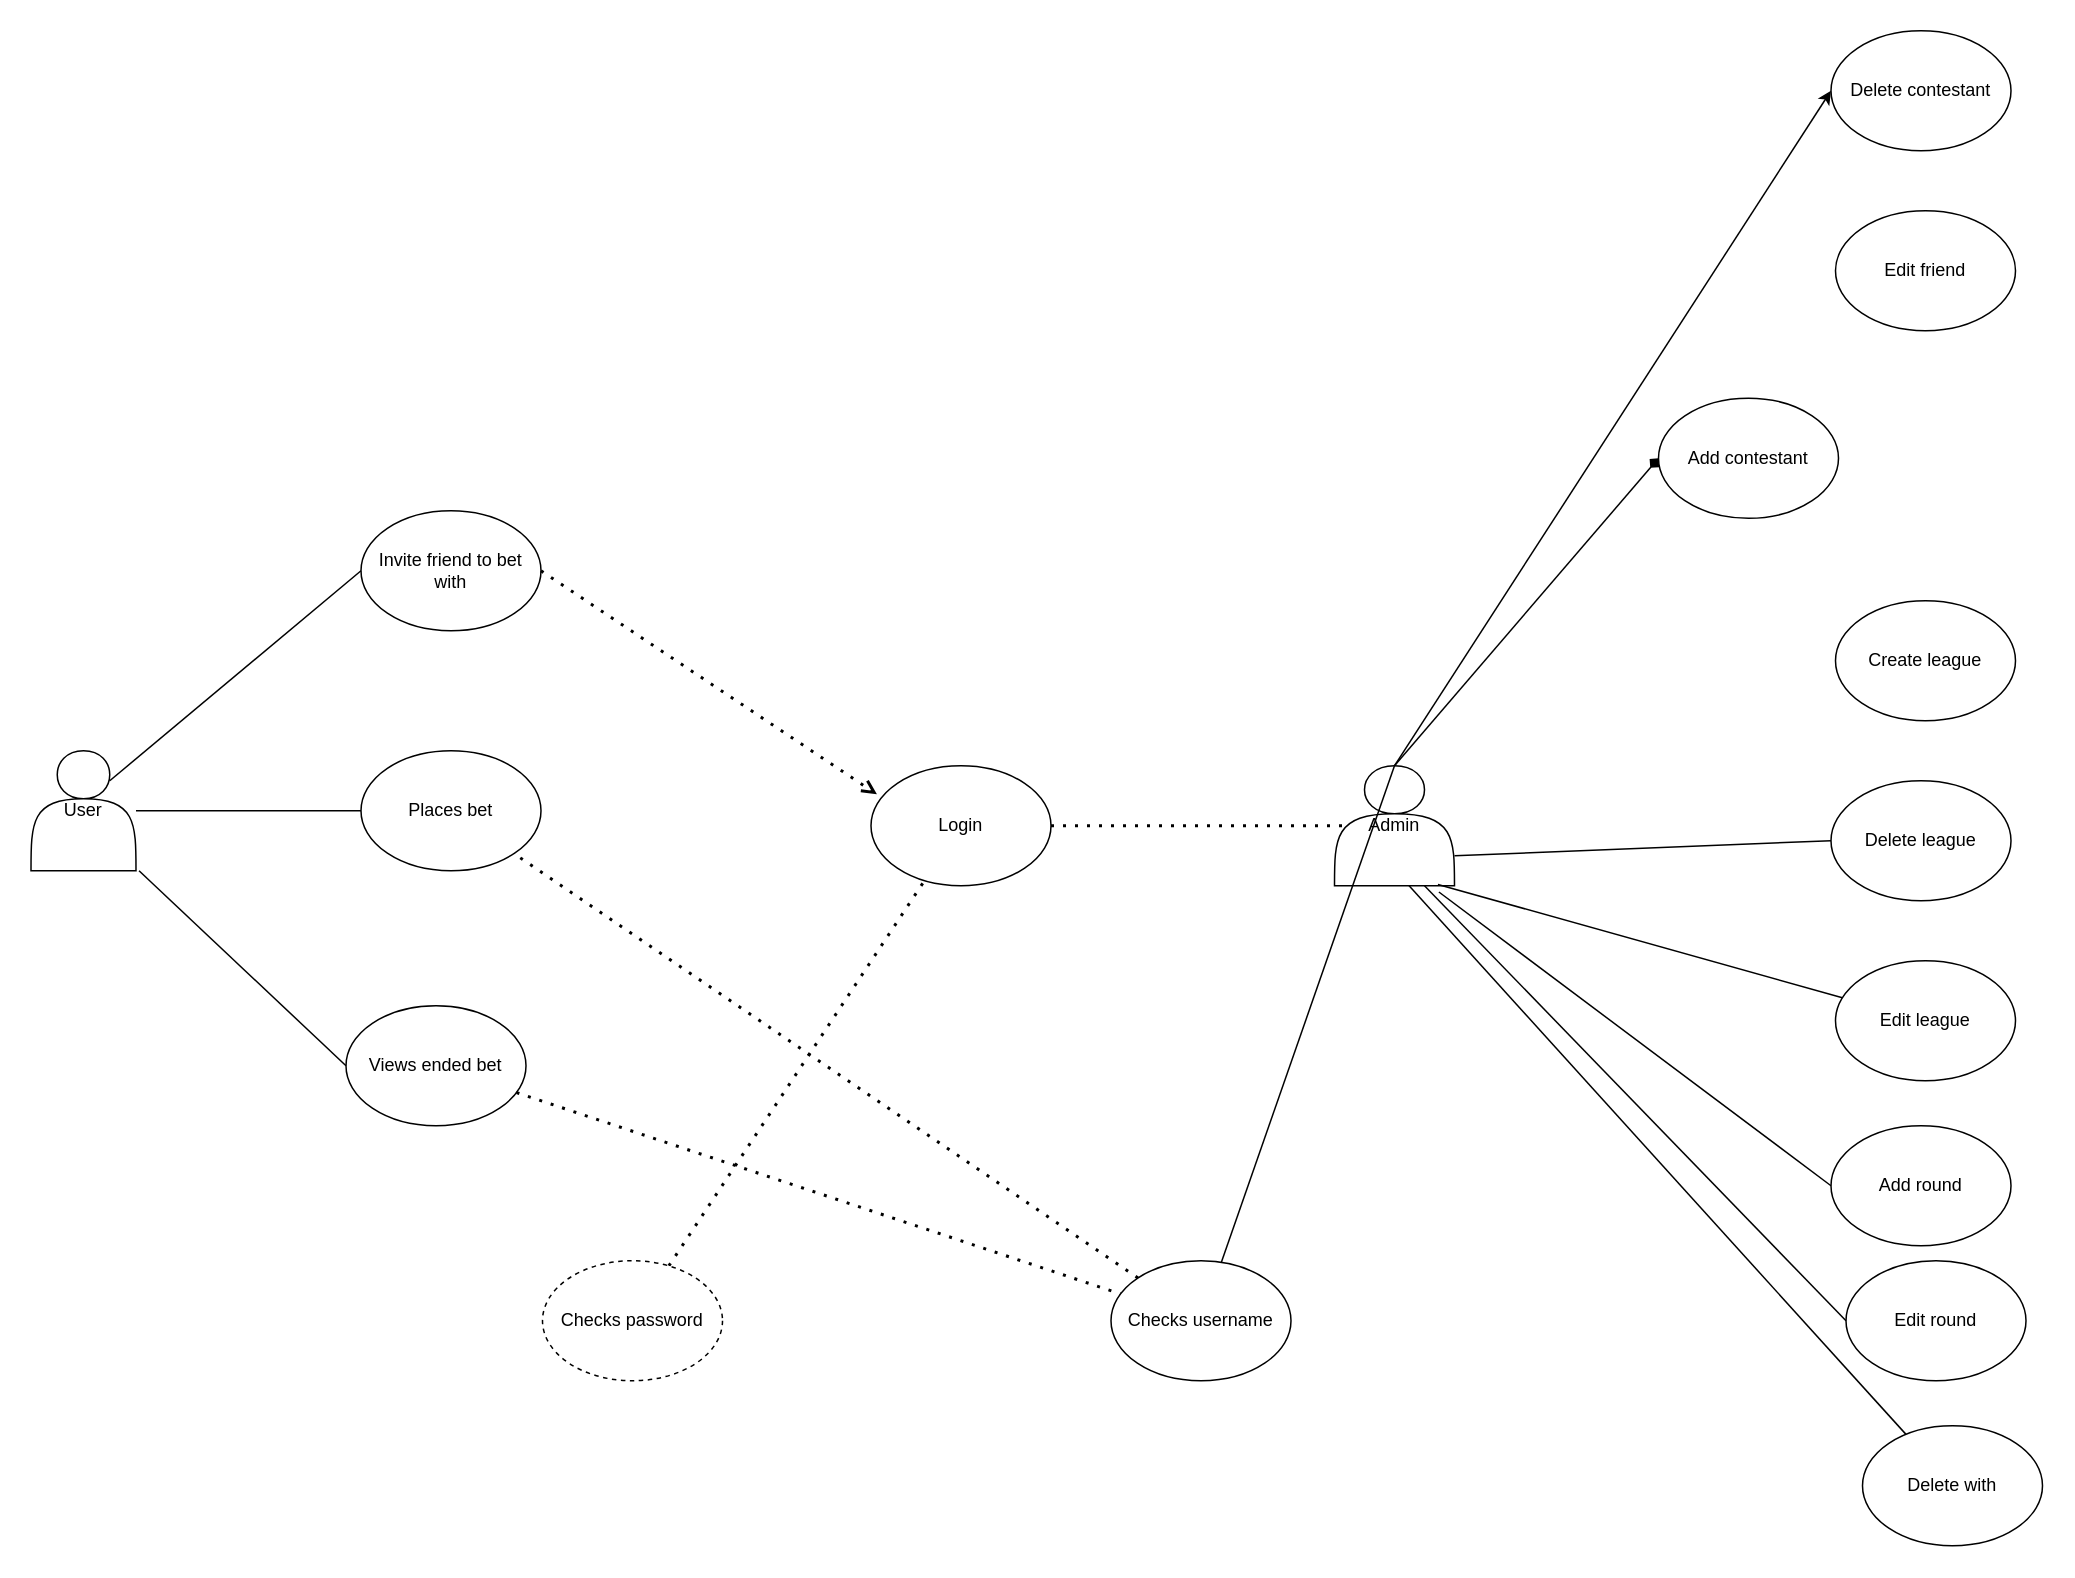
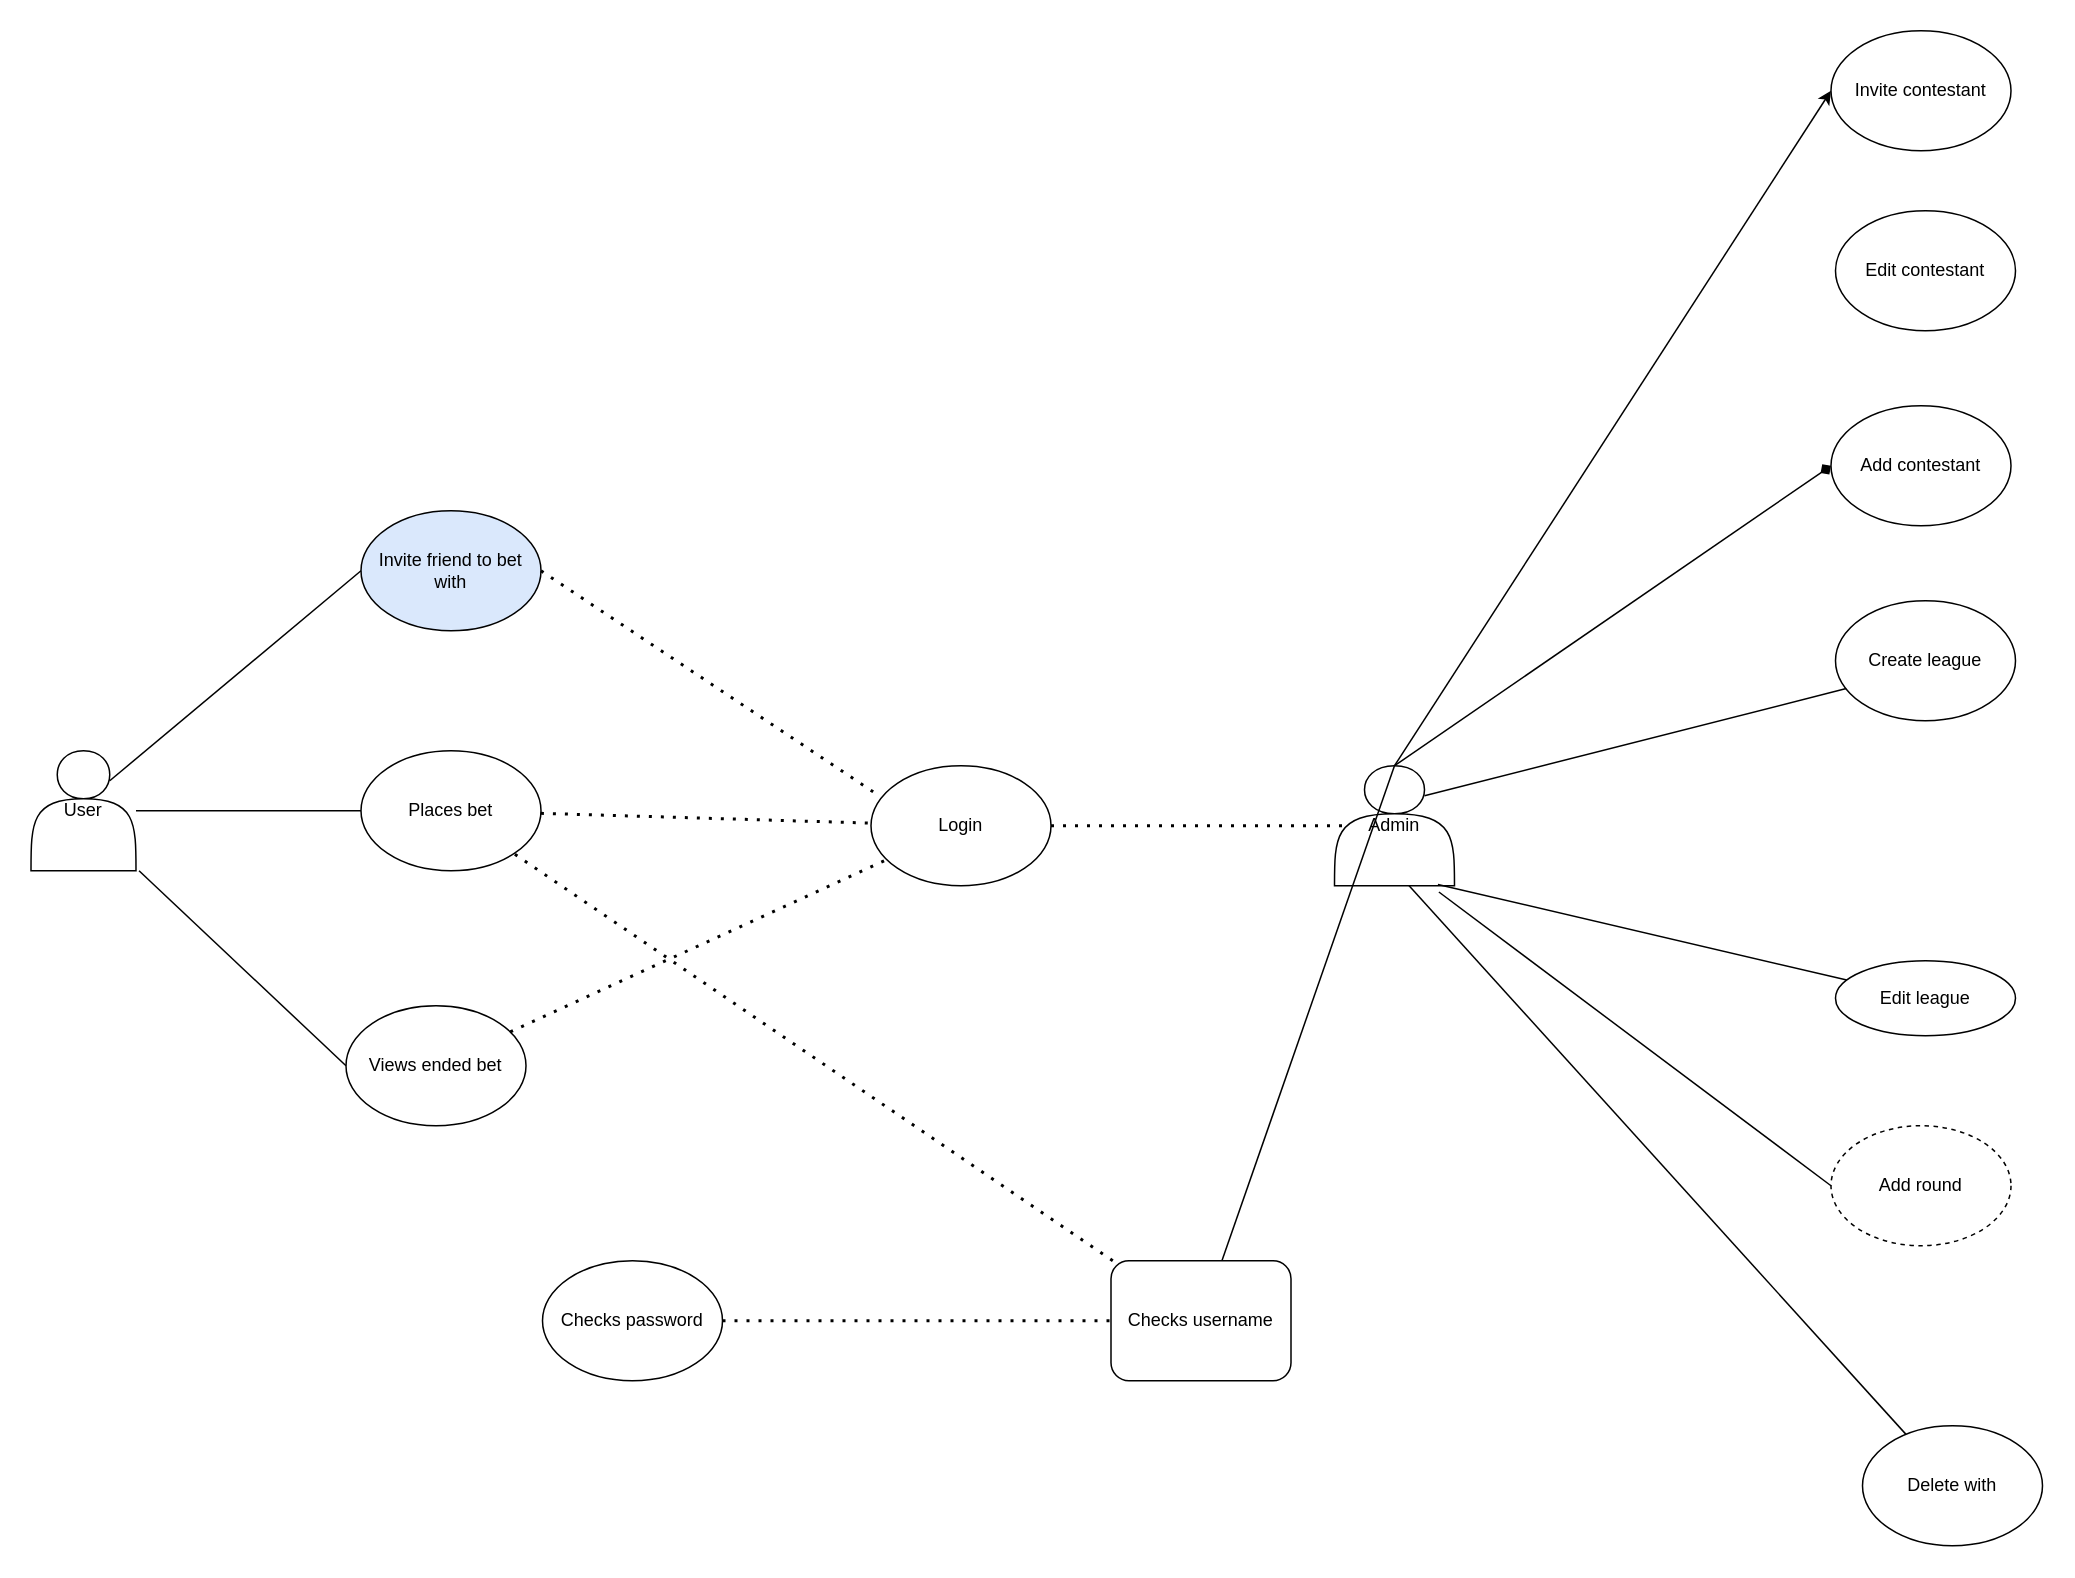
  <mxCell id="0" />
  <mxCell id="1" parent="0" />
  <mxCell id="2" value="User" style="shape=actor;whiteSpace=wrap;html=1;" vertex="1" parent="1"><mxGeometry x="20" y="500" width="70" height="80" as="geometry" /></mxCell>
- <mxCell id="3" value="Invite friend to bet with" style="ellipse;whiteSpace=wrap;html=1;" vertex="1" parent="1"><mxGeometry x="240" y="340" width="120" height="80" as="geometry" /></mxCell>
+ <mxCell id="3" value="Invite friend to bet with" style="ellipse;whiteSpace=wrap;html=1;fillColor=#dae8fc;" vertex="1" parent="1"><mxGeometry x="240" y="340" width="120" height="80" as="geometry" /></mxCell>
  <mxCell id="4" value="" style="endArrow=none;html=1;exitX=0.75;exitY=0.25;exitDx=0;exitDy=0;exitPerimeter=0;entryX=0;entryY=0.5;entryDx=0;entryDy=0;" edge="1" parent="1" source="2" target="3"><mxGeometry width="50" height="50" relative="1" as="geometry"><mxPoint x="180" y="550" as="sourcePoint" /><mxPoint x="230" y="500" as="targetPoint" /></mxGeometry></mxCell>
  <mxCell id="5" value="Places bet" style="ellipse;whiteSpace=wrap;html=1;" vertex="1" parent="1"><mxGeometry x="240" y="500" width="120" height="80" as="geometry" /></mxCell>
  <mxCell id="6" value="" style="endArrow=none;html=1;entryX=0;entryY=0.5;entryDx=0;entryDy=0;" edge="1" parent="1" source="2" target="5"><mxGeometry width="50" height="50" relative="1" as="geometry"><mxPoint x="100" y="600" as="sourcePoint" /><mxPoint x="150" y="550" as="targetPoint" /></mxGeometry></mxCell>
  <mxCell id="7" value="Views ended bet" style="ellipse;whiteSpace=wrap;html=1;" vertex="1" parent="1"><mxGeometry x="230" y="670" width="120" height="80" as="geometry" /></mxCell>
  <mxCell id="8" value="" style="endArrow=none;html=1;entryX=0;entryY=0.5;entryDx=0;entryDy=0;exitX=1.029;exitY=1;exitDx=0;exitDy=0;exitPerimeter=0;" edge="1" parent="1" source="2" target="7"><mxGeometry width="50" height="50" relative="1" as="geometry"><mxPoint x="40" y="690" as="sourcePoint" /><mxPoint x="90" y="640" as="targetPoint" /></mxGeometry></mxCell>
  <mxCell id="9" value="Login" style="ellipse;whiteSpace=wrap;html=1;" vertex="1" parent="1"><mxGeometry x="580" y="510" width="120" height="80" as="geometry" /></mxCell>
- <mxCell id="10" value="" style="endArrow=open;dashed=1;html=1;dashPattern=1 3;strokeWidth=2;exitX=1;exitY=0.5;exitDx=0;exitDy=0;entryX=0.033;entryY=0.238;entryDx=0;entryDy=0;entryPerimeter=0;" edge="1" parent="1" source="3" target="9"><mxGeometry width="50" height="50" relative="1" as="geometry"><mxPoint x="480" y="610" as="sourcePoint" /><mxPoint x="530" y="560" as="targetPoint" /></mxGeometry></mxCell>
- <mxCell id="12" value="" style="endArrow=none;dashed=1;html=1;dashPattern=1 3;strokeWidth=2;" edge="1" parent="1" source="7" target="15"><mxGeometry width="50" height="50" relative="1" as="geometry"><mxPoint x="540" y="670" as="sourcePoint" /><mxPoint x="590" y="620" as="targetPoint" /></mxGeometry></mxCell>
- <mxCell id="13" value="" style="endArrow=none;dashed=1;html=1;dashPattern=1 3;strokeWidth=2;" edge="1" parent="1" source="14" target="9"><mxGeometry width="50" height="50" relative="1" as="geometry"><mxPoint x="420" y="860" as="sourcePoint" /><mxPoint x="670" y="680" as="targetPoint" /></mxGeometry></mxCell>
- <mxCell id="14" value="Checks password" style="ellipse;whiteSpace=wrap;html=1;dashed=1;" vertex="1" parent="1"><mxGeometry x="361" y="840" width="120" height="80" as="geometry" /></mxCell>
- <mxCell id="15" value="Checks username" style="ellipse;whiteSpace=wrap;html=1;" vertex="1" parent="1"><mxGeometry x="740" y="840" width="120" height="80" as="geometry" /></mxCell>
+ <mxCell id="10" value="" style="endArrow=none;dashed=1;html=1;dashPattern=1 3;strokeWidth=2;exitX=1;exitY=0.5;exitDx=0;exitDy=0;entryX=0.033;entryY=0.238;entryDx=0;entryDy=0;entryPerimeter=0;" edge="1" parent="1" source="3" target="9"><mxGeometry width="50" height="50" relative="1" as="geometry"><mxPoint x="480" y="610" as="sourcePoint" /><mxPoint x="530" y="560" as="targetPoint" /></mxGeometry></mxCell>
+ <mxCell id="11" value="" style="endArrow=none;dashed=1;html=1;dashPattern=1 3;strokeWidth=2;" edge="1" parent="1" source="5" target="9"><mxGeometry width="50" height="50" relative="1" as="geometry"><mxPoint x="370" y="540" as="sourcePoint" /><mxPoint x="530" y="510" as="targetPoint" /></mxGeometry></mxCell>
+ <mxCell id="12" value="" style="endArrow=none;dashed=1;html=1;dashPattern=1 3;strokeWidth=2;" edge="1" parent="1" source="7" target="9"><mxGeometry width="50" height="50" relative="1" as="geometry"><mxPoint x="540" y="670" as="sourcePoint" /><mxPoint x="590" y="620" as="targetPoint" /></mxGeometry></mxCell>
+ <mxCell id="13" value="" style="endArrow=none;dashed=1;html=1;dashPattern=1 3;strokeWidth=2;" edge="1" parent="1" source="14" target="15"><mxGeometry width="50" height="50" relative="1" as="geometry"><mxPoint x="420" y="860" as="sourcePoint" /><mxPoint x="670" y="680" as="targetPoint" /></mxGeometry></mxCell>
+ <mxCell id="14" value="Checks password" style="ellipse;whiteSpace=wrap;html=1;" vertex="1" parent="1"><mxGeometry x="361" y="840" width="120" height="80" as="geometry" /></mxCell>
+ <mxCell id="15" value="Checks username" style="whiteSpace=wrap;html=1;rounded=1;" vertex="1" parent="1"><mxGeometry x="740" y="840" width="120" height="80" as="geometry" /></mxCell>
  <mxCell id="16" value="" style="endArrow=none;dashed=1;html=1;dashPattern=1 3;strokeWidth=2;" edge="1" parent="1" source="15" target="5"><mxGeometry width="50" height="50" relative="1" as="geometry"><mxPoint x="760" y="810" as="sourcePoint" /><mxPoint x="810" y="760" as="targetPoint" /></mxGeometry></mxCell>
  <mxCell id="17" value="" style="endArrow=none;dashed=1;html=1;dashPattern=1 3;strokeWidth=2;exitX=1;exitY=0.5;exitDx=0;exitDy=0;entryX=0.1;entryY=0.5;entryDx=0;entryDy=0;entryPerimeter=0;" edge="1" parent="1" source="9" target="18"><mxGeometry width="50" height="50" relative="1" as="geometry"><mxPoint x="840" y="610" as="sourcePoint" /><mxPoint x="1000" y="550" as="targetPoint" /></mxGeometry></mxCell>
  <mxCell id="18" value="Admin" style="shape=actor;whiteSpace=wrap;html=1;" vertex="1" parent="1"><mxGeometry x="889" y="510" width="80" height="80" as="geometry" /></mxCell>
  <mxCell id="19" value="Create league" style="ellipse;whiteSpace=wrap;html=1;" vertex="1" parent="1"><mxGeometry x="1223" y="400" width="120" height="80" as="geometry" /></mxCell>
- <mxCell id="21" value="Delete league" style="ellipse;whiteSpace=wrap;html=1;" vertex="1" parent="1"><mxGeometry x="1220" y="520" width="120" height="80" as="geometry" /></mxCell>
- <mxCell id="22" value="Edit league" style="ellipse;whiteSpace=wrap;html=1;" vertex="1" parent="1"><mxGeometry x="1223" y="640" width="120" height="80" as="geometry" /></mxCell>
- <mxCell id="23" value="" style="endArrow=none;html=1;entryX=0;entryY=0.5;entryDx=0;entryDy=0;exitX=1;exitY=0.75;exitDx=0;exitDy=0;" edge="1" parent="1" source="18" target="21"><mxGeometry width="50" height="50" relative="1" as="geometry"><mxPoint x="1090" y="680" as="sourcePoint" /><mxPoint x="1140" y="630" as="targetPoint" /></mxGeometry></mxCell>
+ <mxCell id="20" value="" style="endArrow=none;html=1;entryX=0.06;entryY=0.732;entryDx=0;entryDy=0;entryPerimeter=0;exitX=0.75;exitY=0.25;exitDx=0;exitDy=0;exitPerimeter=0;" edge="1" parent="1" source="18" target="19"><mxGeometry width="50" height="50" relative="1" as="geometry"><mxPoint x="1100" y="660" as="sourcePoint" /><mxPoint x="1150" y="610" as="targetPoint" /></mxGeometry></mxCell>
+ <mxCell id="22" value="Edit league" style="ellipse;whiteSpace=wrap;html=1;" vertex="1" parent="1"><mxGeometry x="1223" y="640" width="120" height="50" as="geometry" /></mxCell>
  <mxCell id="24" value="" style="endArrow=none;html=1;exitX=0.862;exitY=0.989;exitDx=0;exitDy=0;exitPerimeter=0;" edge="1" parent="1" source="18" target="22"><mxGeometry width="50" height="50" relative="1" as="geometry"><mxPoint x="1010" y="700" as="sourcePoint" /><mxPoint x="1180" y="750" as="targetPoint" /></mxGeometry></mxCell>
  <mxCell id="25" value="" style="endArrow=diamond;html=1;exitX=0.5;exitY=0;exitDx=0;exitDy=0;entryX=0;entryY=0.5;entryDx=0;entryDy=0;" edge="1" parent="1" source="18" target="26"><mxGeometry width="50" height="50" relative="1" as="geometry"><mxPoint x="940" y="380" as="sourcePoint" /><mxPoint x="990" y="330" as="targetPoint" /></mxGeometry></mxCell>
- <mxCell id="26" value="Add contestant" style="ellipse;whiteSpace=wrap;html=1;" vertex="1" parent="1"><mxGeometry x="1105" y="265" width="120" height="80" as="geometry" /></mxCell>
- <mxCell id="27" value="Edit friend" style="ellipse;whiteSpace=wrap;html=1;" vertex="1" parent="1"><mxGeometry x="1223" y="140" width="120" height="80" as="geometry" /></mxCell>
- <mxCell id="28" value="Delete contestant" style="ellipse;whiteSpace=wrap;html=1;" vertex="1" parent="1"><mxGeometry x="1220" y="20" width="120" height="80" as="geometry" /></mxCell>
+ <mxCell id="26" value="Add contestant" style="ellipse;whiteSpace=wrap;html=1;" vertex="1" parent="1"><mxGeometry x="1220" y="270" width="120" height="80" as="geometry" /></mxCell>
+ <mxCell id="27" value="Edit contestant" style="ellipse;whiteSpace=wrap;html=1;" vertex="1" parent="1"><mxGeometry x="1223" y="140" width="120" height="80" as="geometry" /></mxCell>
+ <mxCell id="28" value="Invite contestant" style="ellipse;whiteSpace=wrap;html=1;" vertex="1" parent="1"><mxGeometry x="1220" y="20" width="120" height="80" as="geometry" /></mxCell>
  <mxCell id="29" value="" style="endArrow=none;html=1;exitX=0.5;exitY=0;exitDx=0;exitDy=0;" edge="1" parent="1" source="18" target="15"><mxGeometry width="50" height="50" relative="1" as="geometry"><mxPoint x="940" y="510" as="sourcePoint" /><mxPoint x="990" y="330" as="targetPoint" /></mxGeometry></mxCell>
  <mxCell id="30" value="" style="endArrow=classic;html=1;entryX=0;entryY=0.5;entryDx=0;entryDy=0;exitX=0.5;exitY=0;exitDx=0;exitDy=0;" edge="1" parent="1" source="18" target="28"><mxGeometry width="50" height="50" relative="1" as="geometry"><mxPoint x="1020" y="170" as="sourcePoint" /><mxPoint x="1070" y="120" as="targetPoint" /></mxGeometry></mxCell>
- <mxCell id="31" value="Add round" style="ellipse;whiteSpace=wrap;html=1;" vertex="1" parent="1"><mxGeometry x="1220" y="750" width="120" height="80" as="geometry" /></mxCell>
- <mxCell id="32" value="Edit round" style="ellipse;whiteSpace=wrap;html=1;" vertex="1" parent="1"><mxGeometry x="1230" y="840" width="120" height="80" as="geometry" /></mxCell>
+ <mxCell id="31" value="Add round" style="ellipse;whiteSpace=wrap;html=1;dashed=1;" vertex="1" parent="1"><mxGeometry x="1220" y="750" width="120" height="80" as="geometry" /></mxCell>
  <mxCell id="33" value="Delete with" style="ellipse;whiteSpace=wrap;html=1;" vertex="1" parent="1"><mxGeometry x="1241" y="950" width="120" height="80" as="geometry" /></mxCell>
  <mxCell id="34" value="" style="endArrow=none;html=1;entryX=0;entryY=0.5;entryDx=0;entryDy=0;exitX=0.87;exitY=1.052;exitDx=0;exitDy=0;exitPerimeter=0;" edge="1" parent="1" source="18" target="31"><mxGeometry width="50" height="50" relative="1" as="geometry"><mxPoint x="890" y="740" as="sourcePoint" /><mxPoint x="940" y="690" as="targetPoint" /></mxGeometry></mxCell>
- <mxCell id="35" value="" style="endArrow=none;html=1;entryX=0;entryY=0.5;entryDx=0;entryDy=0;exitX=0.75;exitY=1;exitDx=0;exitDy=0;" edge="1" parent="1" source="18" target="32"><mxGeometry width="50" height="50" relative="1" as="geometry"><mxPoint x="1110" y="950" as="sourcePoint" /><mxPoint x="1160" y="900" as="targetPoint" /></mxGeometry></mxCell>
  <mxCell id="36" value="" style="endArrow=none;html=1;exitX=0.62;exitY=0.998;exitDx=0;exitDy=0;exitPerimeter=0;" edge="1" parent="1" source="18" target="33"><mxGeometry width="50" height="50" relative="1" as="geometry"><mxPoint x="1030" y="1010" as="sourcePoint" /><mxPoint x="1080" y="960" as="targetPoint" /></mxGeometry></mxCell>
